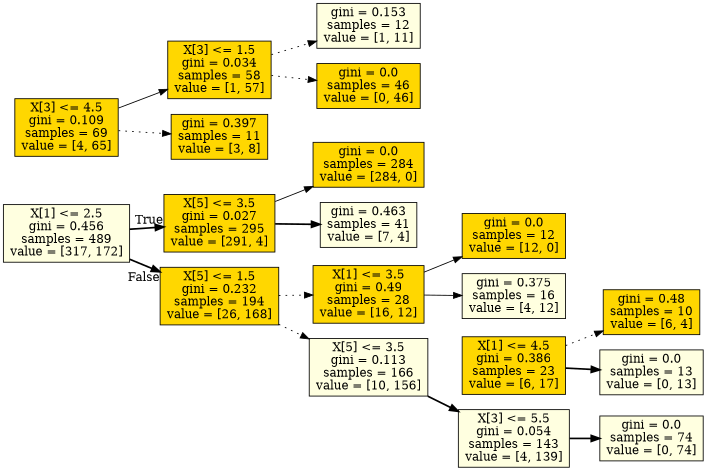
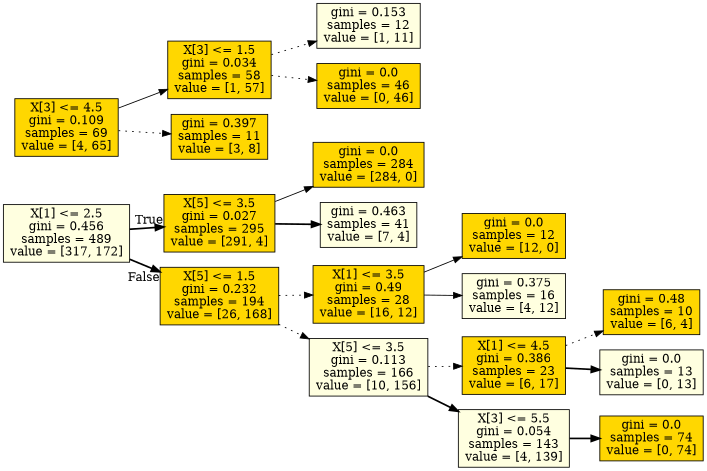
  digraph {
    rankdir=LR
    node [fillcolor=gold shape=box style=filled]
    edge [style=dotted]
    n1 [fillcolor=lightyellow label="X[1] <= 2.5\ngini = 0.456\nsamples = 489\nvalue = [317, 172]"]
    n2 [label="X[5] <= 3.5\ngini = 0.027\nsamples = 295\nvalue = [291, 4]"]
    n3 [label="X[5] <= 1.5\ngini = 0.232\nsamples = 194\nvalue = [26, 168]"]
    n4 [label="gini = 0.0\nsamples = 284\nvalue = [284, 0]"]
    n5 [fillcolor=lightyellow label="gini = 0.463\nsamples = 41\nvalue = [7, 4]"]
    n6 [label="X[1] <= 3.5\ngini = 0.49\nsamples = 28\nvalue = [16, 12]"]
    n7 [fillcolor=lightyellow label="X[5] <= 3.5\ngini = 0.113\nsamples = 166\nvalue = [10, 156]"]
    n8 [label="gini = 0.0\nsamples = 12\nvalue = [12, 0]"]
    n9 [fillcolor=lightyellow label="gini = 0.375\nsamples = 16\nvalue = [4, 12]"]
    n10 [label="X[1] <= 4.5\ngini = 0.386\nsamples = 23\nvalue = [6, 17]"]
    n11 [fillcolor=lightyellow label="X[3] <= 5.5\ngini = 0.054\nsamples = 143\nvalue = [4, 139]"]
    n12 [label="gini = 0.48\nsamples = 10\nvalue = [6, 4]"]
    n13 [fillcolor=lightyellow label="gini = 0.0\nsamples = 13\nvalue = [0, 13]"]
-   n14 [fillcolor=lightyellow label="gini = 0.0\nsamples = 74\nvalue = [0, 74]"]
+   n14 [label="gini = 0.0\nsamples = 74\nvalue = [0, 74]"]
    n15 [label="X[3] <= 4.5\ngini = 0.109\nsamples = 69\nvalue = [4, 65]"]
    n16 [label="X[3] <= 1.5\ngini = 0.034\nsamples = 58\nvalue = [1, 57]"]
    n17 [label="gini = 0.397\nsamples = 11\nvalue = [3, 8]"]
    n18 [fillcolor=lightyellow label="gini = 0.153\nsamples = 12\nvalue = [1, 11]"]
    n19 [label="gini = 0.0\nsamples = 46\nvalue = [0, 46]"]
    n1 -> n2 [headlabel=True labelangle=45 labeldistance=2.5 style=bold]
    n1 -> n3 [headlabel=False labelangle=-45 labeldistance=2.5 style=bold]
    n2 -> n4 [style=solid]
    n2 -> n5 [style=bold]
    n3 -> n6
    n3 -> n7
    n6 -> n8 [style=solid]
    n6 -> n9 [style=solid]
+   n7 -> n10
    n7 -> n11 [style=bold]
    n10 -> n12
    n10 -> n13 [style=bold]
    n11 -> n14 [style=bold]
    n15 -> n16 [style=solid]
    n15 -> n17
    n16 -> n18
    n16 -> n19
  }
